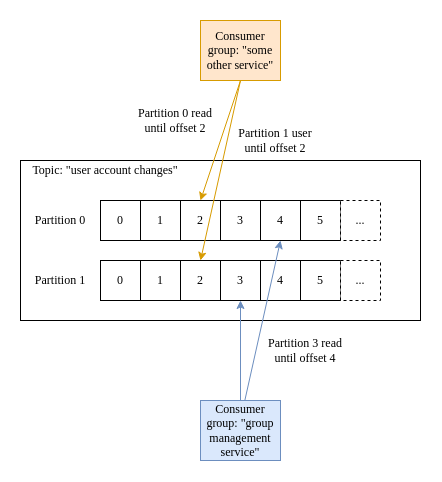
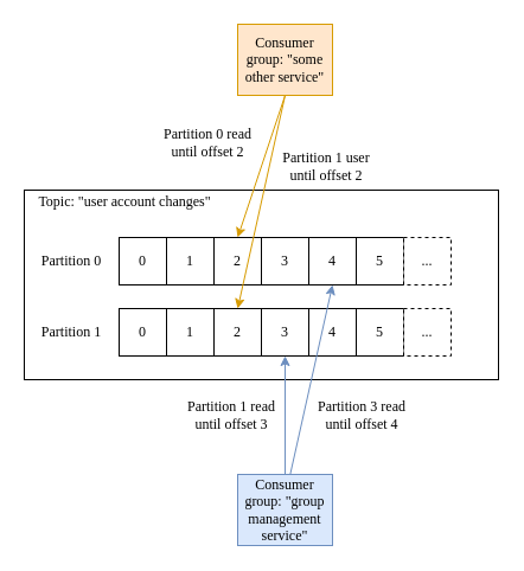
  <mxCell id="0" />
  <mxCell id="1" parent="0" />
  <mxCell id="2" value="" style="rounded=0;whiteSpace=wrap;html=1;fontFamily=Ubuntu;" vertex="1" parent="1"><mxGeometry x="20" y="160" width="400" height="160" as="geometry" /></mxCell>
  <mxCell id="3" value="5" style="rounded=0;whiteSpace=wrap;html=1;fontFamily=Ubuntu;" vertex="1" parent="1"><mxGeometry x="300" y="200" width="40" height="40" as="geometry" /></mxCell>
  <mxCell id="4" value="Topic: &quot;user account changes&quot;" style="text;html=1;strokeColor=none;fillColor=none;align=center;verticalAlign=middle;whiteSpace=wrap;rounded=0;fontFamily=Ubuntu;" vertex="1" parent="1"><mxGeometry x="20" y="160" width="170" height="20" as="geometry" /></mxCell>
  <mxCell id="5" value="0" style="rounded=0;whiteSpace=wrap;html=1;fontFamily=Ubuntu;" vertex="1" parent="1"><mxGeometry x="100" y="200" width="40" height="40" as="geometry" /></mxCell>
  <mxCell id="6" value="1" style="rounded=0;whiteSpace=wrap;html=1;fontFamily=Ubuntu;" vertex="1" parent="1"><mxGeometry x="140" y="200" width="40" height="40" as="geometry" /></mxCell>
  <mxCell id="7" value="3" style="rounded=0;whiteSpace=wrap;html=1;fontFamily=Ubuntu;" vertex="1" parent="1"><mxGeometry x="220" y="200" width="40" height="40" as="geometry" /></mxCell>
  <mxCell id="8" value="4" style="rounded=0;whiteSpace=wrap;html=1;fontFamily=Ubuntu;" vertex="1" parent="1"><mxGeometry x="260" y="200" width="40" height="40" as="geometry" /></mxCell>
  <mxCell id="9" value="2" style="rounded=0;whiteSpace=wrap;html=1;fontFamily=Ubuntu;" vertex="1" parent="1"><mxGeometry x="180" y="200" width="40" height="40" as="geometry" /></mxCell>
  <mxCell id="10" value="..." style="rounded=0;whiteSpace=wrap;html=1;fontFamily=Ubuntu;dashed=1;" vertex="1" parent="1"><mxGeometry x="340" y="200" width="40" height="40" as="geometry" /></mxCell>
  <mxCell id="11" value="Consumer group: &quot;group management service&quot;" style="rounded=0;whiteSpace=wrap;html=1;fontFamily=Ubuntu;fillColor=#dae8fc;strokeColor=#6c8ebf;" vertex="1" parent="1"><mxGeometry x="200" y="400" width="80" height="60" as="geometry" /></mxCell>
  <mxCell id="12" value="Consumer group: &quot;some other service&quot;" style="rounded=0;whiteSpace=wrap;html=1;fontFamily=Ubuntu;fillColor=#ffe6cc;strokeColor=#d79b00;" vertex="1" parent="1"><mxGeometry x="200" y="20" width="80" height="60" as="geometry" /></mxCell>
  <mxCell id="13" value="" style="endArrow=classic;html=1;fontFamily=Ubuntu;fillColor=#dae8fc;strokeColor=#6c8ebf;entryX=0.5;entryY=1;entryDx=0;entryDy=0;exitX=0.5;exitY=0;exitDx=0;exitDy=0;" edge="1" parent="1" source="11" target="21"><mxGeometry width="50" height="50" relative="1" as="geometry"><mxPoint x="180" y="400" as="sourcePoint" /><mxPoint x="280" y="340" as="targetPoint" /></mxGeometry></mxCell>
  <mxCell id="14" value="" style="endArrow=classic;html=1;fontFamily=Ubuntu;exitX=0.5;exitY=1;exitDx=0;exitDy=0;entryX=0.5;entryY=0;entryDx=0;entryDy=0;fillColor=#ffe6cc;strokeColor=#d79b00;" edge="1" parent="1" source="12" target="9"><mxGeometry width="50" height="50" relative="1" as="geometry"><mxPoint x="380" y="110" as="sourcePoint" /><mxPoint x="220" y="160" as="targetPoint" /></mxGeometry></mxCell>
  <mxCell id="15" value="Partition 0 read until offset 2" style="text;html=1;strokeColor=none;fillColor=none;align=center;verticalAlign=middle;whiteSpace=wrap;rounded=0;fontFamily=Ubuntu;" vertex="1" parent="1"><mxGeometry x="130" y="110" width="90" height="20" as="geometry" /></mxCell>
  <mxCell id="16" value="Partition 3 read until offset 4" style="text;html=1;strokeColor=none;fillColor=none;align=center;verticalAlign=middle;whiteSpace=wrap;rounded=0;fontFamily=Ubuntu;" vertex="1" parent="1"><mxGeometry x="260" y="340" width="90" height="20" as="geometry" /></mxCell>
  <mxCell id="17" value="Partition 0" style="text;html=1;strokeColor=none;fillColor=none;align=center;verticalAlign=middle;whiteSpace=wrap;rounded=0;fontFamily=Ubuntu;" vertex="1" parent="1"><mxGeometry x="20" y="210" width="80" height="20" as="geometry" /></mxCell>
  <mxCell id="18" value="5" style="rounded=0;whiteSpace=wrap;html=1;fontFamily=Ubuntu;" vertex="1" parent="1"><mxGeometry x="300" y="260" width="40" height="40" as="geometry" /></mxCell>
  <mxCell id="19" value="0" style="rounded=0;whiteSpace=wrap;html=1;fontFamily=Ubuntu;" vertex="1" parent="1"><mxGeometry x="100" y="260" width="40" height="40" as="geometry" /></mxCell>
  <mxCell id="20" value="1" style="rounded=0;whiteSpace=wrap;html=1;fontFamily=Ubuntu;" vertex="1" parent="1"><mxGeometry x="140" y="260" width="40" height="40" as="geometry" /></mxCell>
  <mxCell id="21" value="3" style="rounded=0;whiteSpace=wrap;html=1;fontFamily=Ubuntu;" vertex="1" parent="1"><mxGeometry x="220" y="260" width="40" height="40" as="geometry" /></mxCell>
  <mxCell id="22" value="4" style="rounded=0;whiteSpace=wrap;html=1;fontFamily=Ubuntu;" vertex="1" parent="1"><mxGeometry x="260" y="260" width="40" height="40" as="geometry" /></mxCell>
  <mxCell id="23" value="2" style="rounded=0;whiteSpace=wrap;html=1;fontFamily=Ubuntu;" vertex="1" parent="1"><mxGeometry x="180" y="260" width="40" height="40" as="geometry" /></mxCell>
  <mxCell id="24" value="..." style="rounded=0;whiteSpace=wrap;html=1;fontFamily=Ubuntu;dashed=1;" vertex="1" parent="1"><mxGeometry x="340" y="260" width="40" height="40" as="geometry" /></mxCell>
  <mxCell id="25" value="Partition 1" style="text;html=1;strokeColor=none;fillColor=none;align=center;verticalAlign=middle;whiteSpace=wrap;rounded=0;fontFamily=Ubuntu;" vertex="1" parent="1"><mxGeometry x="20" y="270" width="80" height="20" as="geometry" /></mxCell>
  <mxCell id="26" value="" style="endArrow=classic;html=1;fontFamily=Ubuntu;exitX=0.5;exitY=1;exitDx=0;exitDy=0;entryX=0.5;entryY=0;entryDx=0;entryDy=0;fillColor=#ffe6cc;strokeColor=#d79b00;" edge="1" parent="1" source="12" target="23"><mxGeometry width="50" height="50" relative="1" as="geometry"><mxPoint x="250" y="90" as="sourcePoint" /><mxPoint x="210" y="210" as="targetPoint" /></mxGeometry></mxCell>
  <mxCell id="27" value="" style="endArrow=classic;html=1;fontFamily=Ubuntu;fillColor=#dae8fc;strokeColor=#6c8ebf;entryX=0.5;entryY=1;entryDx=0;entryDy=0;exitX=0.554;exitY=0;exitDx=0;exitDy=0;exitPerimeter=0;" edge="1" parent="1" source="11" target="8"><mxGeometry width="50" height="50" relative="1" as="geometry"><mxPoint x="310" y="390" as="sourcePoint" /><mxPoint x="350" y="330" as="targetPoint" /></mxGeometry></mxCell>
+ <mxCell id="28" value="Partition 1 read until offset 3" style="text;html=1;strokeColor=none;fillColor=none;align=center;verticalAlign=middle;whiteSpace=wrap;rounded=0;fontFamily=Ubuntu;" vertex="1" parent="1"><mxGeometry x="150" y="340" width="90" height="20" as="geometry" /></mxCell>
  <mxCell id="29" value="Partition 1 user until offset 2" style="text;html=1;strokeColor=none;fillColor=none;align=center;verticalAlign=middle;whiteSpace=wrap;rounded=0;fontFamily=Ubuntu;" vertex="1" parent="1"><mxGeometry x="230" y="130" width="90" height="20" as="geometry" /></mxCell>
